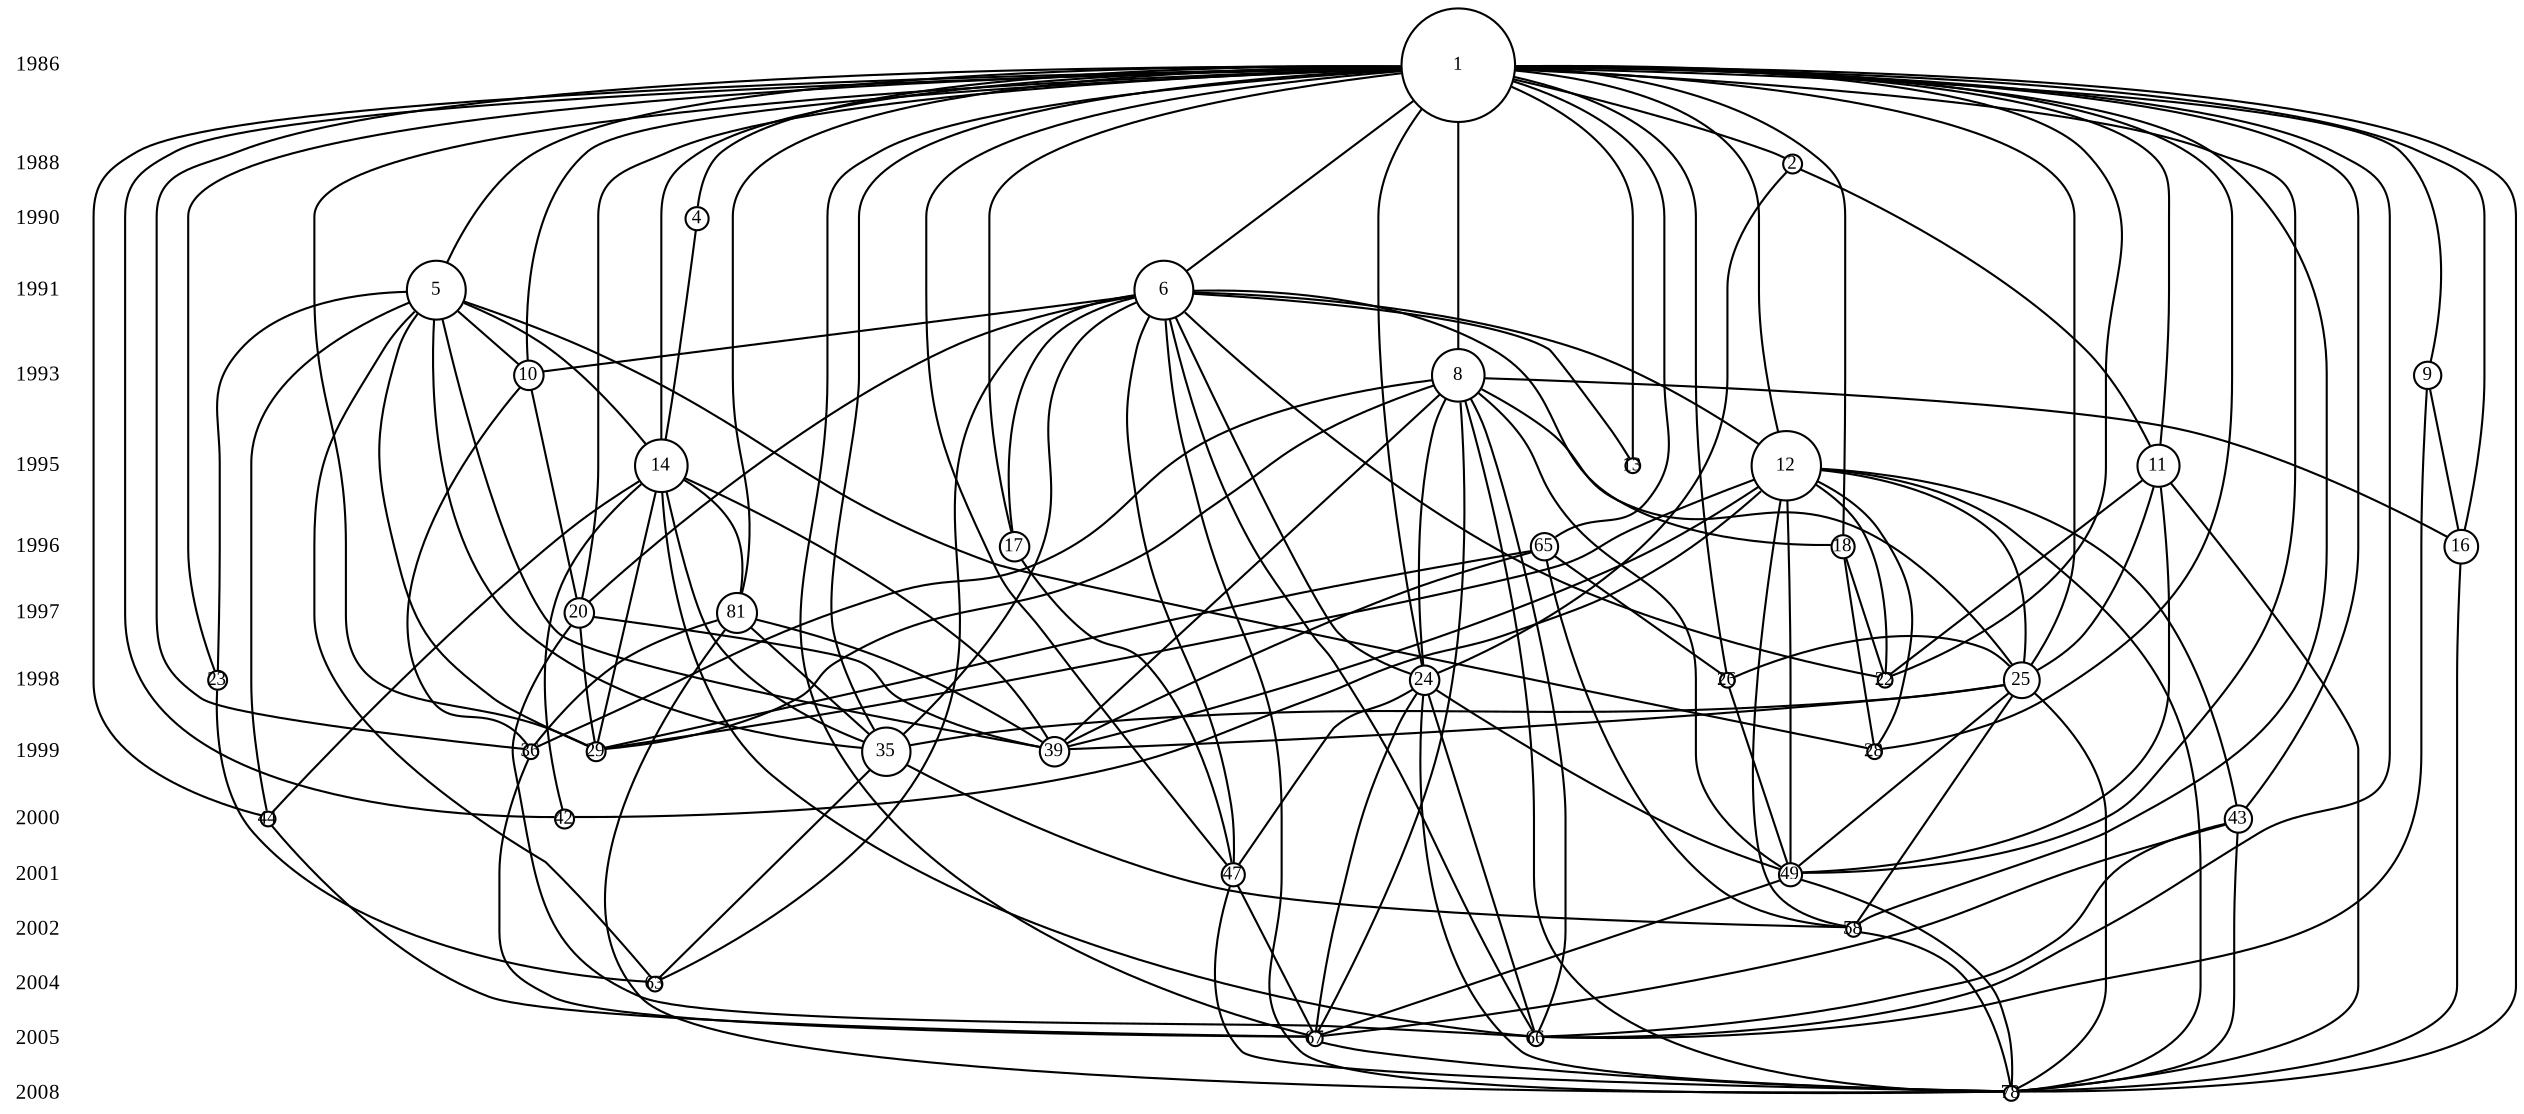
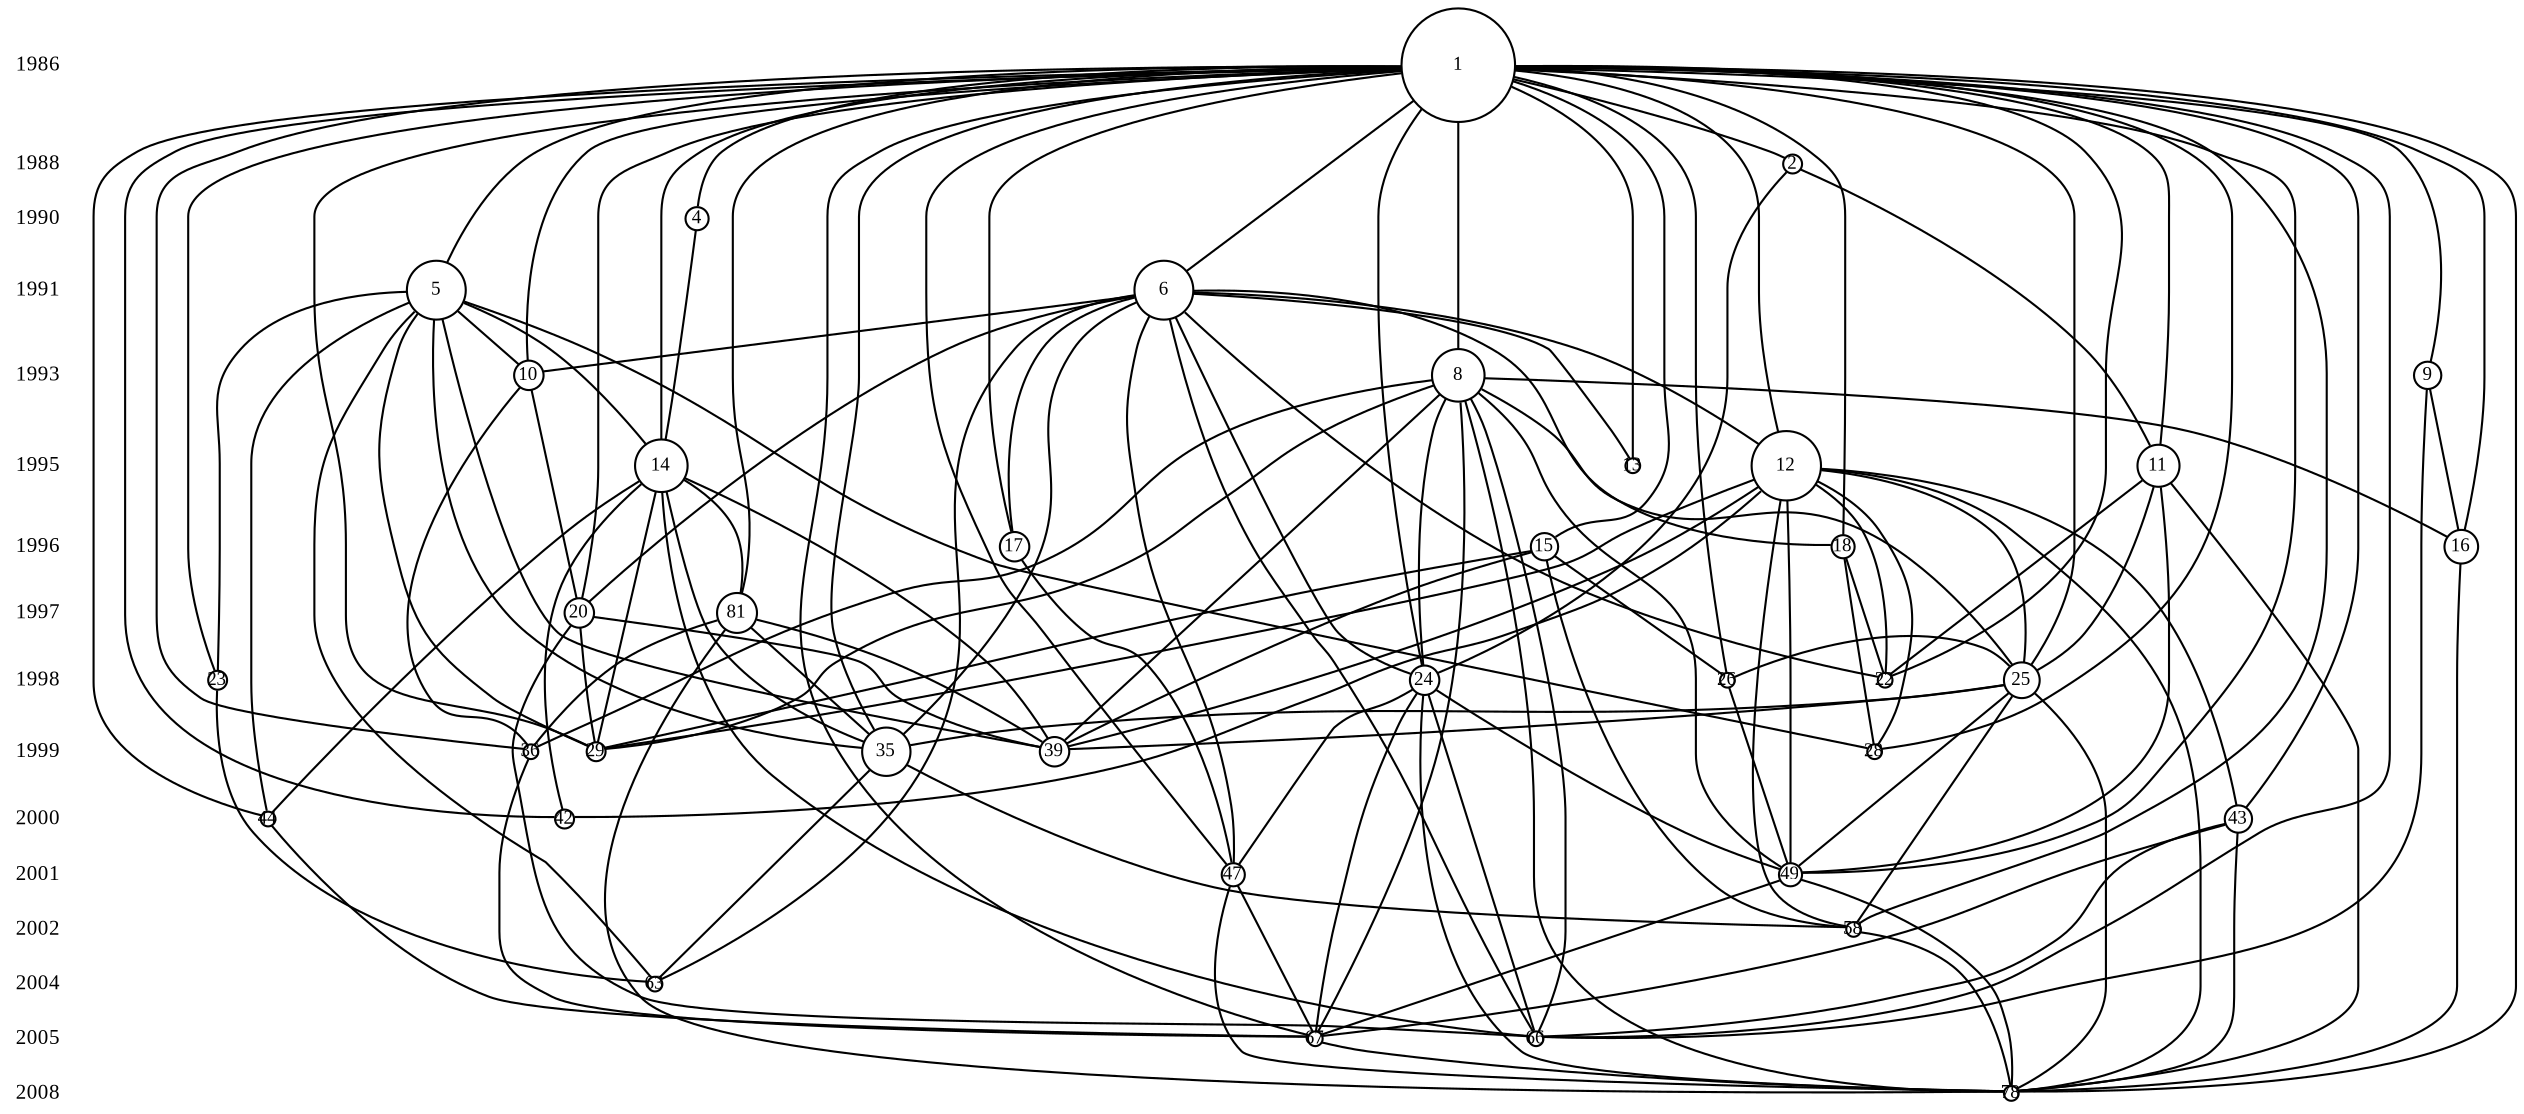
  digraph {
    fontname="Liberation Serif"
    nodesep=0.1
    ranksep=0.2
    node [fixedsize=true fontname="Liberation Serif" fontsize=9 rank=1999 shape=circle]
    edge [arrowhead=none arrowsize=0.6 arrowtail=normal fontname="Liberation Serif"]
    n1 [fontsize=10 height=0.1668 label=2005 margin=0 rank=2005 shape=plaintext width=0.398147893333333]
    n2 [height=0.1 label=66 rank=2005 width=0.1]
    n3 [height=0.1 label=67 rank=2005 width=0.1]
    n4 [fontsize=10 height=0.1668 label=2004 margin=0 rank=2004 shape=plaintext width=0.398147893333333]
    n5 [height=0.1 label=63 rank=2004 width=0.1]
    n6 [fontsize=10 height=0.1668 label=1990 margin=0 rank=1990 shape=plaintext width=0.398147893333333]
    n7 [height=0.153093108923949 label=4 rank=1990 width=0.153093108923949]
    n8 [fontsize=10 height=0.1668 label=1991 margin=0 rank=1991 shape=plaintext width=0.398147893333333]
    n9 [height=0.385275875185561 label=5 rank=1991 width=0.385275875185561]
    n10 [height=0.385275875185561 label=6 rank=1991 width=0.385275875185561]
    n11 [fontsize=10 height=0.1668 label=2002 margin=0 rank=2002 shape=plaintext width=0.398147893333333]
    n12 [height=0.1 label=58 rank=2002 width=0.1]
    n13 [fontsize=10 height=0.1668 label=2000 margin=0 rank=2000 shape=plaintext width=0.398147893333333]
    n14 [height=0.125 label=42 rank=2000 width=0.125]
    n15 [height=0.176776695296637 label=43 rank=2000 width=0.176776695296637]
    n16 [height=0.1 label=44 rank=2000 width=0.1]
    n17 [fontsize=10 height=0.1668 label=1996 margin=0 rank=1996 shape=plaintext width=0.398147893333333]
    n18 [height=0.21650635094611 label=16 rank=1996 width=0.21650635094611]
    n19 [height=0.197642353760524 label=17 rank=1996 width=0.197642353760524]
    n20 [height=0.153093108923949 label=18 rank=1996 width=0.153093108923949]
-   n21 [height=0.176776695296637 label=65 rank=1996 width=0.176776695296637]
+   n21 [height=0.176776695296637 label=15 rank=1996 width=0.176776695296637]
    n22 [fontsize=10 height=0.1668 label=1999 margin=0 shape=plaintext width=0.398147893333333]
    n23 [height=0.125 label=29 width=0.125]
    n24 [height=0.1 label=36 width=0.1]
    n25 [height=0.197642353760524 label=39 width=0.197642353760524]
    n26 [height=0.1 label=28 width=0.1]
    n27 [height=0.318688719599549 label=35 width=0.318688719599549]
    n28 [fontsize=10 height=0.1668 label=1995 margin=0 rank=1995 shape=plaintext width=0.398147893333333]
    n29 [height=0.279508497187474 label=11 rank=1995 width=0.279508497187474]
    n30 [height=0.459279326771846 label=12 rank=1995 width=0.459279326771846]
    n31 [height=0.1 label=13 rank=1995 width=0.1]
    n32 [height=0.342326598440729 label=14 rank=1995 width=0.342326598440729]
    n33 [fontsize=10 height=0.1668 label=1993 margin=0 rank=1993 shape=plaintext width=0.398147893333333]
    n34 [height=0.353553390593274 label=8 rank=1993 width=0.353553390593274]
    n35 [height=0.176776695296637 label=9 rank=1993 width=0.176776695296637]
    n36 [height=0.197642353760524 label=10 rank=1993 width=0.197642353760524]
    n37 [fontsize=10 height=0.1668 label=2008 margin=0 rank=2008 shape=plaintext width=0.398147893333333]
    n38 [height=0.1 label=78 rank=2008 width=0.1]
    n39 [fontsize=10 height=0.1668 label=2001 margin=0 rank=2001 shape=plaintext width=0.398147893333333]
    n40 [height=0.153093108923949 label=49 rank=2001 width=0.153093108923949]
    n41 [height=0.153093108923949 label=47 rank=2001 width=0.153093108923949]
    n42 [fontsize=10 height=0.1668 label=1988 margin=0 rank=1988 shape=plaintext width=0.398147893333333]
    n43 [height=0.125 label=2 rank=1988 width=0.125]
    n44 [fontsize=10 height=0.1668 label=1997 margin=0 rank=1997 shape=plaintext width=0.398147893333333]
    n45 [height=0.265165042944955 label=81 rank=1997 width=0.265165042944955]
    n46 [height=0.197642353760524 label=20 rank=1997 width=0.197642353760524]
    n47 [fontsize=10 height=0.1668 label=1998 margin=0 rank=1998 shape=plaintext width=0.398147893333333]
    n48 [height=0.1 label=22 rank=1998 width=0.1]
    n49 [height=0.197642353760524 label=24 rank=1998 width=0.197642353760524]
    n50 [height=0.233853586673371 label=25 rank=1998 width=0.233853586673371]
    n51 [height=0.1 label=26 rank=1998 width=0.1]
    n52 [height=0.125 label=23 rank=1998 width=0.125]
    n53 [fontsize=10 height=0.1668 label=1986 margin=0 rank=1986 shape=plaintext width=0.398147893333333]
    n54 [height=0.75 label=1 rank=1986 width=0.75]
    subgraph sub_1 {
      rank=same
      n1
      n2
      n3
    }
    subgraph sub_2 {
      rank=same
      n4
      n5
    }
    subgraph sub_3 {
      rank=same
      n6
      n7
    }
    subgraph sub_4 {
      rank=same
      n8
      n9
      n10
    }
    subgraph sub_5 {
      rank=same
      n11
      n12
    }
    subgraph sub_6 {
      rank=same
      n13
      n14
      n15
      n16
    }
    subgraph sub_7 {
      rank=same
      n17
      n18
      n19
      n20
      n21
    }
    subgraph sub_8 {
      rank=same
      n22
      n23
      n24
      n25
      n26
      n27
    }
    subgraph sub_9 {
      rank=same
      n28
      n29
      n30
      n31
      n32
    }
    subgraph sub_10 {
      rank=same
      n33
      n34
      n35
      n36
    }
    subgraph sub_11 {
      rank=same
      n37
      n38
    }
    subgraph sub_12 {
      rank=same
      n39
      n40
      n41
    }
    subgraph sub_13 {
      rank=same
      n42
      n43
    }
    subgraph sub_14 {
      rank=same
      n44
      n45
      n46
    }
    subgraph sub_15 {
      rank=same
      n47
      n48
      n49
      n50
      n51
      n52
    }
    subgraph sub_16 {
      rank=same
      n53
      n54
    }
    n1 -> n37 [arrowhead=normal arrowtail=none color=white style=invis]
    n3 -> n38
    n4 -> n1 [arrowhead=normal arrowtail=none color=white style=invis]
    n6 -> n8 [arrowhead=normal arrowtail=none color=white style=invis]
    n7 -> n32
    n8 -> n33 [arrowhead=normal arrowtail=none color=white style=invis]
    n9 -> n5
    n9 -> n16
    n9 -> n23
    n9 -> n25
    n9 -> n26
    n9 -> n27
    n9 -> n32
    n9 -> n36
    n9 -> n52
    n10 -> n2
    n10 -> n5
    n10 -> n19
    n10 -> n20
    n10 -> n27
    n10 -> n30
    n10 -> n31
    n10 -> n36
-   n10 -> n38
    n10 -> n41
    n10 -> n46
    n10 -> n48
    n10 -> n49
    n11 -> n4 [arrowhead=normal arrowtail=none color=white style=invis]
    n12 -> n38
    n13 -> n39 [arrowhead=normal arrowtail=none color=white style=invis]
    n15 -> n2
    n15 -> n3
    n15 -> n38
    n16 -> n3
    n17 -> n44 [arrowhead=normal arrowtail=none color=white style=invis]
    n18 -> n38
    n19 -> n41
    n20 -> n26
    n20 -> n48
    n21 -> n12
    n21 -> n23
    n21 -> n25
    n21 -> n51
    n22 -> n13 [arrowhead=normal arrowtail=none color=white style=invis]
    n24 -> n3
    n27 -> n5
    n27 -> n12
    n28 -> n17 [arrowhead=normal arrowtail=none color=white style=invis]
    n29 -> n38
    n29 -> n40
    n29 -> n48
    n29 -> n50
    n30 -> n12
    n30 -> n14
    n30 -> n15
    n30 -> n23
    n30 -> n25
    n30 -> n26
    n30 -> n38
    n30 -> n40
    n30 -> n48
    n30 -> n50
    n32 -> n2
    n32 -> n14
    n32 -> n16
    n32 -> n23
    n32 -> n25
    n32 -> n27
    n32 -> n45
    n33 -> n28 [arrowhead=normal arrowtail=none color=white style=invis]
    n34 -> n2
    n34 -> n3
    n34 -> n18
    n34 -> n23
    n34 -> n24
    n34 -> n25
    n34 -> n38
    n34 -> n40
    n34 -> n49
    n34 -> n50
    n35 -> n2
    n35 -> n18
    n36 -> n24
    n36 -> n46
    n39 -> n11 [arrowhead=normal arrowtail=none color=white style=invis]
    n40 -> n3
    n40 -> n38
    n41 -> n3
    n41 -> n38
    n42 -> n6 [arrowhead=normal arrowtail=none color=white style=invis]
    n43 -> n29
    n43 -> n49
    n44 -> n47 [arrowhead=normal arrowtail=none color=white style=invis]
    n45 -> n24
    n45 -> n25
    n45 -> n27
    n45 -> n38
    n46 -> n2
    n46 -> n23
    n46 -> n25
    n47 -> n22 [arrowhead=normal arrowtail=none color=white style=invis]
    n49 -> n2
    n49 -> n3
    n49 -> n38
    n49 -> n40
    n49 -> n41
    n50 -> n12
    n50 -> n25
    n50 -> n27
    n50 -> n38
    n50 -> n40
    n51 -> n40
    n51 -> n50
    n52 -> n5
    n53 -> n42 [arrowhead=normal arrowtail=none color=white style=invis]
    n54 -> n2
    n54 -> n3
    n54 -> n7
    n54 -> n9
    n54 -> n10
    n54 -> n12
    n54 -> n14
    n54 -> n15
    n54 -> n16
    n54 -> n18
    n54 -> n19
    n54 -> n20
    n54 -> n21
    n54 -> n23
    n54 -> n24
    n54 -> n26
    n54 -> n27
    n54 -> n29
    n54 -> n30
    n54 -> n31
    n54 -> n32
    n54 -> n34
    n54 -> n35
    n54 -> n36
    n54 -> n38
    n54 -> n40
    n54 -> n41
    n54 -> n43
    n54 -> n45
    n54 -> n46
    n54 -> n48
    n54 -> n49
    n54 -> n50
    n54 -> n51
    n54 -> n52
  }
